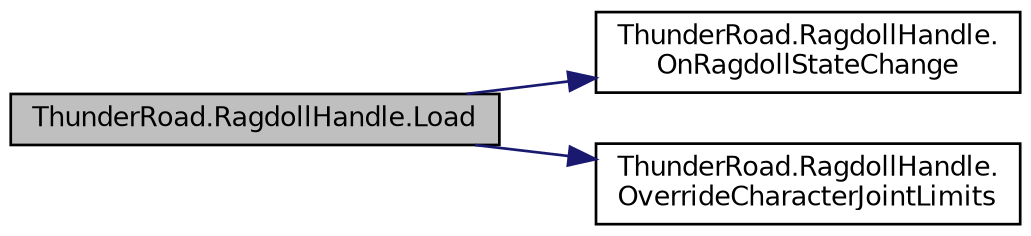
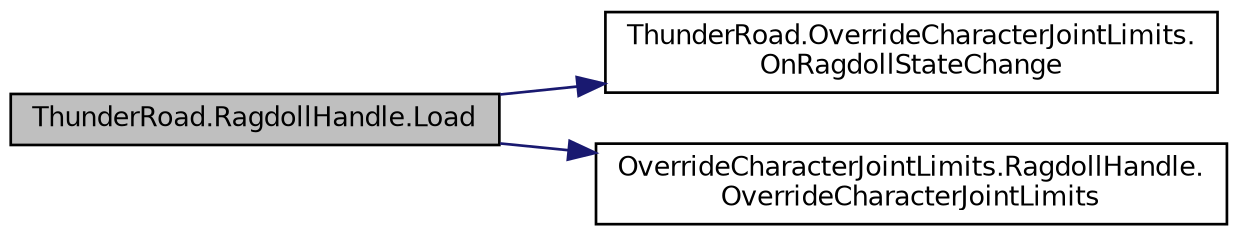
  digraph {
    rankdir=LR
    node [color=black fillcolor=white fontname=Helvetica fontsize=10 shape=record style=filled]
    edge [color=midnightblue fontname=Helvetica fontsize=10 labelfontname=Helvetica labelfontsize=10 style=solid]
    n1 [fillcolor=grey75 fontcolor=black height=0.2 label="ThunderRoad.RagdollHandle.Load" width=0.4]
-   n2 [height=0.2 label="ThunderRoad.RagdollHandle.\lOnRagdollStateChange" width=0.4]
-   n3 [height=0.2 label="ThunderRoad.RagdollHandle.\lOverrideCharacterJointLimits" width=0.4]
+   n2 [height=0.2 label="ThunderRoad.OverrideCharacterJointLimits.\lOnRagdollStateChange" width=0.4]
+   n3 [height=0.2 label="OverrideCharacterJointLimits.RagdollHandle.\lOverrideCharacterJointLimits" width=0.4]
    n1 -> n2
    n1 -> n3
  }
